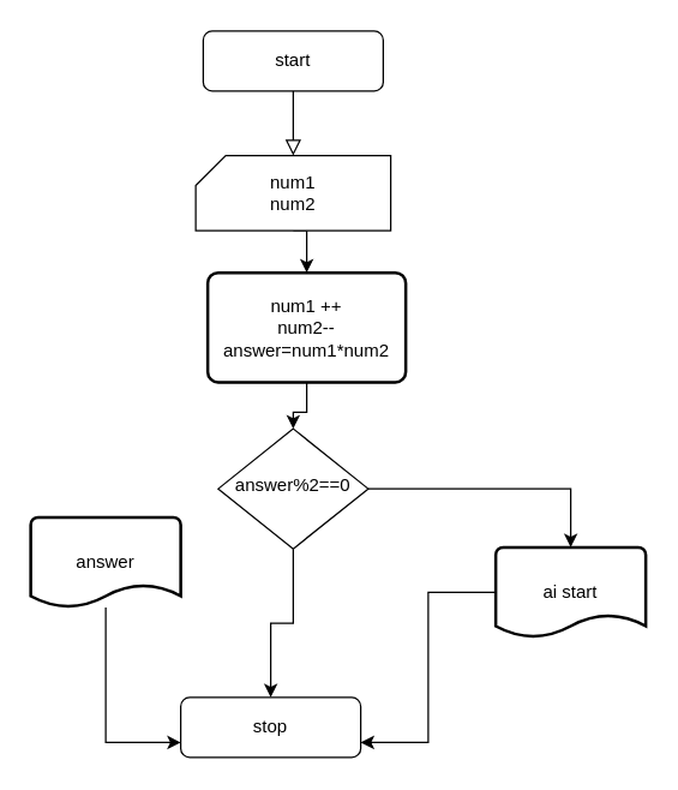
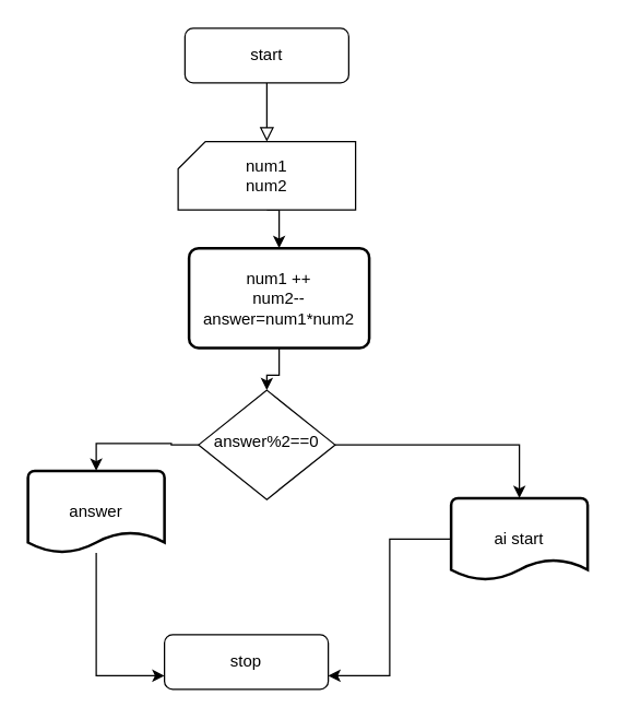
  <mxCell id="0" />
  <mxCell id="1" parent="0" />
  <mxCell id="2" value="" style="rounded=0;html=1;jettySize=auto;orthogonalLoop=1;fontSize=11;endArrow=block;endFill=0;endSize=8;strokeWidth=1;shadow=0;labelBackgroundColor=none;edgeStyle=orthogonalEdgeStyle;entryX=0.5;entryY=0;entryDx=0;entryDy=0;entryPerimeter=0;" parent="1" source="3" target="7" edge="1"><mxGeometry relative="1" as="geometry"><mxPoint x="190" y="134" as="targetPoint" /></mxGeometry></mxCell>
  <mxCell id="3" value="start" style="rounded=1;whiteSpace=wrap;html=1;fontSize=12;glass=0;strokeWidth=1;shadow=0;" parent="1" vertex="1"><mxGeometry x="135" y="20" width="120" height="40" as="geometry" /></mxCell>
  <mxCell id="4" value="stop" style="rounded=1;whiteSpace=wrap;html=1;fontSize=12;glass=0;strokeWidth=1;shadow=0;" vertex="1" parent="1"><mxGeometry x="120" y="464" width="120" height="40" as="geometry" /></mxCell>
  <mxCell id="5" value="answer%2==0" style="rhombus;whiteSpace=wrap;html=1;shadow=0;fontFamily=Helvetica;fontSize=12;align=center;strokeWidth=1;spacing=6;spacingTop=-4;" vertex="1" parent="1"><mxGeometry x="145" y="285" width="100" height="80" as="geometry" /></mxCell>
  <mxCell id="6" style="edgeStyle=orthogonalEdgeStyle;rounded=0;orthogonalLoop=1;jettySize=auto;html=1;exitX=0.5;exitY=1;exitDx=0;exitDy=0;exitPerimeter=0;entryX=0.5;entryY=0;entryDx=0;entryDy=0;" edge="1" parent="1" source="7" target="15"><mxGeometry relative="1" as="geometry"><mxPoint x="195" y="174" as="targetPoint" /></mxGeometry></mxCell>
  <mxCell id="7" value="num1&lt;br&gt;num2" style="verticalLabelPosition=middle;verticalAlign=middle;html=1;shape=card;whiteSpace=wrap;size=20;arcSize=12;labelPosition=center;align=center;" vertex="1" parent="1"><mxGeometry x="130" y="103" width="130" height="50" as="geometry" /></mxCell>
  <mxCell id="8" style="edgeStyle=orthogonalEdgeStyle;rounded=0;orthogonalLoop=1;jettySize=auto;html=1;entryX=0;entryY=0.75;entryDx=0;entryDy=0;" edge="1" parent="1" source="9" target="4"><mxGeometry relative="1" as="geometry" /></mxCell>
  <mxCell id="9" value="answer" style="strokeWidth=2;html=1;shape=mxgraph.flowchart.document2;whiteSpace=wrap;size=0.25;" vertex="1" parent="1"><mxGeometry x="20" y="344" width="100" height="60" as="geometry" /></mxCell>
  <mxCell id="10" style="edgeStyle=orthogonalEdgeStyle;rounded=0;orthogonalLoop=1;jettySize=auto;html=1;entryX=1;entryY=0.75;entryDx=0;entryDy=0;" edge="1" parent="1" source="11" target="4"><mxGeometry relative="1" as="geometry" /></mxCell>
  <mxCell id="11" value="ai start" style="strokeWidth=2;html=1;shape=mxgraph.flowchart.document2;whiteSpace=wrap;size=0.25;" vertex="1" parent="1"><mxGeometry x="330" y="364" width="100" height="60" as="geometry" /></mxCell>
- <mxCell id="12" style="edgeStyle=orthogonalEdgeStyle;rounded=0;orthogonalLoop=1;jettySize=auto;html=1;" edge="1" parent="1" source="5" target="4"><mxGeometry relative="1" as="geometry" /></mxCell>
+ <mxCell id="12" style="edgeStyle=orthogonalEdgeStyle;rounded=0;orthogonalLoop=1;jettySize=auto;html=1;entryX=0.5;entryY=0;entryDx=0;entryDy=0;entryPerimeter=0;" edge="1" parent="1" source="5" target="9"><mxGeometry relative="1" as="geometry" /></mxCell>
  <mxCell id="13" style="edgeStyle=orthogonalEdgeStyle;rounded=0;orthogonalLoop=1;jettySize=auto;html=1;entryX=0.5;entryY=0;entryDx=0;entryDy=0;entryPerimeter=0;" edge="1" parent="1" source="5" target="11"><mxGeometry relative="1" as="geometry" /></mxCell>
  <mxCell id="14" value="" style="edgeStyle=orthogonalEdgeStyle;rounded=0;orthogonalLoop=1;jettySize=auto;html=1;" edge="1" parent="1" source="15" target="5"><mxGeometry relative="1" as="geometry" /></mxCell>
  <mxCell id="15" value="num1 ++&lt;br&gt;num2--&lt;br&gt;answer=num1*num2" style="rounded=1;whiteSpace=wrap;html=1;absoluteArcSize=1;arcSize=14;strokeWidth=2;" vertex="1" parent="1"><mxGeometry x="138" y="181" width="132" height="73" as="geometry" /></mxCell>
